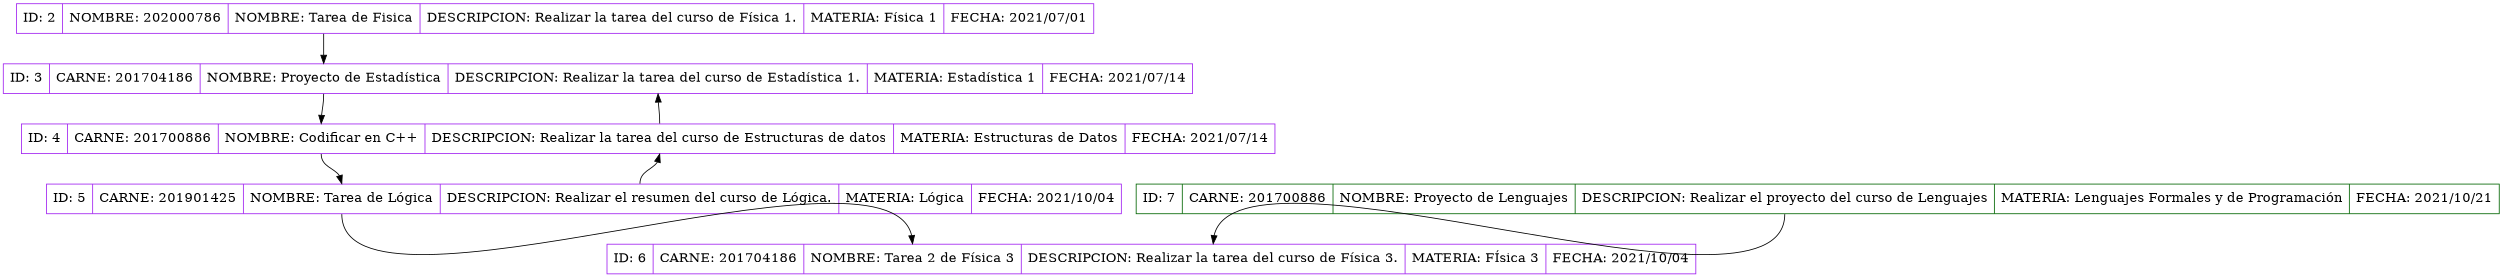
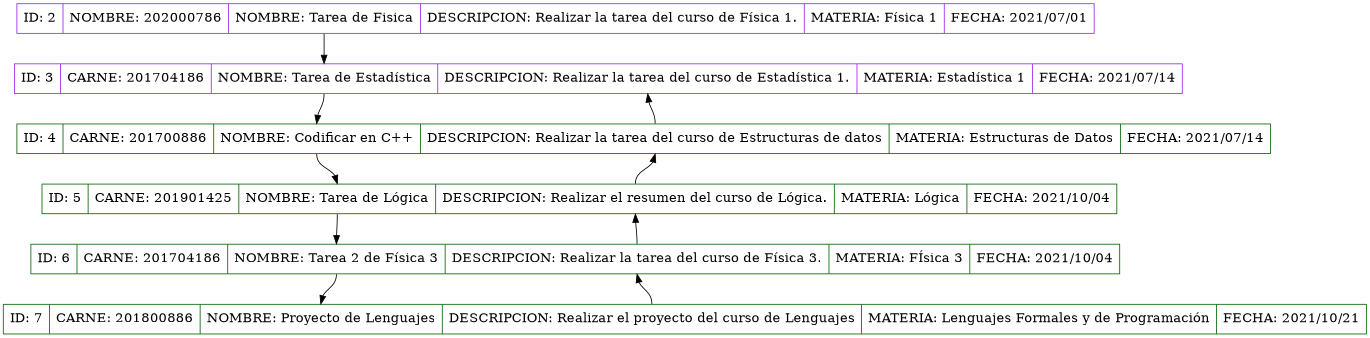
  digraph {
    rankdir=TB
    node [color=purple fontsize=16 shape=record]
    edge [headport=f2 tailport=f2]
    n1 [label="<f0> ID: 2| <f1> NOMBRE: 202000786| <f2> NOMBRE: Tarea de Fisica| <f3> DESCRIPCION: Realizar la tarea del curso de Física 1.| <f4> MATERIA: Física 1| <f5> FECHA: 2021/07/01"]
-   n2 [label="<f0> ID: 3| <f1> CARNE: 201704186| <f2> NOMBRE: Proyecto de Estadística| <f3> DESCRIPCION: Realizar la tarea del curso de Estadística 1.| <f4> MATERIA: Estadística 1| <f5> FECHA: 2021/07/14"]
-   n3 [label="<f0> ID: 4| <f1> CARNE: 201700886| <f2> NOMBRE: Codificar en C++| <f3> DESCRIPCION: Realizar la tarea del curso de Estructuras de datos| <f4> MATERIA: Estructuras de Datos| <f5> FECHA: 2021/07/14"]
-   n4 [label="<f0> ID: 5| <f1> CARNE: 201901425| <f2> NOMBRE: Tarea de Lógica| <f3> DESCRIPCION: Realizar el resumen del curso de Lógica.| <f4> MATERIA: Lógica| <f5> FECHA: 2021/10/04"]
-   n5 [label="<f0> ID: 6| <f1> CARNE: 201704186| <f2> NOMBRE: Tarea 2 de Física 3| <f3> DESCRIPCION: Realizar la tarea del curso de Física 3.| <f4> MATERIA: FÍsica 3| <f5> FECHA: 2021/10/04"]
-   n6 [color=darkgreen label="<f0> ID: 7| <f1> CARNE: 201700886| <f2> NOMBRE: Proyecto de Lenguajes| <f3> DESCRIPCION: Realizar el proyecto del curso de Lenguajes| <f4> MATERIA: Lenguajes Formales y de Programación| <f5> FECHA: 2021/10/21"]
+   n2 [label="<f0> ID: 3| <f1> CARNE: 201704186| <f2> NOMBRE: Tarea de Estadística| <f3> DESCRIPCION: Realizar la tarea del curso de Estadística 1.| <f4> MATERIA: Estadística 1| <f5> FECHA: 2021/07/14"]
+   n3 [color=darkgreen label="<f0> ID: 4| <f1> CARNE: 201700886| <f2> NOMBRE: Codificar en C++| <f3> DESCRIPCION: Realizar la tarea del curso de Estructuras de datos| <f4> MATERIA: Estructuras de Datos| <f5> FECHA: 2021/07/14"]
+   n4 [color=darkgreen label="<f0> ID: 5| <f1> CARNE: 201901425| <f2> NOMBRE: Tarea de Lógica| <f3> DESCRIPCION: Realizar el resumen del curso de Lógica.| <f4> MATERIA: Lógica| <f5> FECHA: 2021/10/04"]
+   n5 [color=darkgreen label="<f0> ID: 6| <f1> CARNE: 201704186| <f2> NOMBRE: Tarea 2 de Física 3| <f3> DESCRIPCION: Realizar la tarea del curso de Física 3.| <f4> MATERIA: FÍsica 3| <f5> FECHA: 2021/10/04"]
+   n6 [color=darkgreen label="<f0> ID: 7| <f1> CARNE: 201800886| <f2> NOMBRE: Proyecto de Lenguajes| <f3> DESCRIPCION: Realizar el proyecto del curso de Lenguajes| <f4> MATERIA: Lenguajes Formales y de Programación| <f5> FECHA: 2021/10/21"]
    n1 -> n2
    n2 -> n3
    n3 -> n2 [headport=f3 tailport=f3]
    n3 -> n4
    n4 -> n3 [headport=f3 tailport=f3]
    n4 -> n5
+   n5 -> n4 [headport=f3 tailport=f3]
+   n5 -> n6
    n6 -> n5 [headport=f3 tailport=f3]
  }
